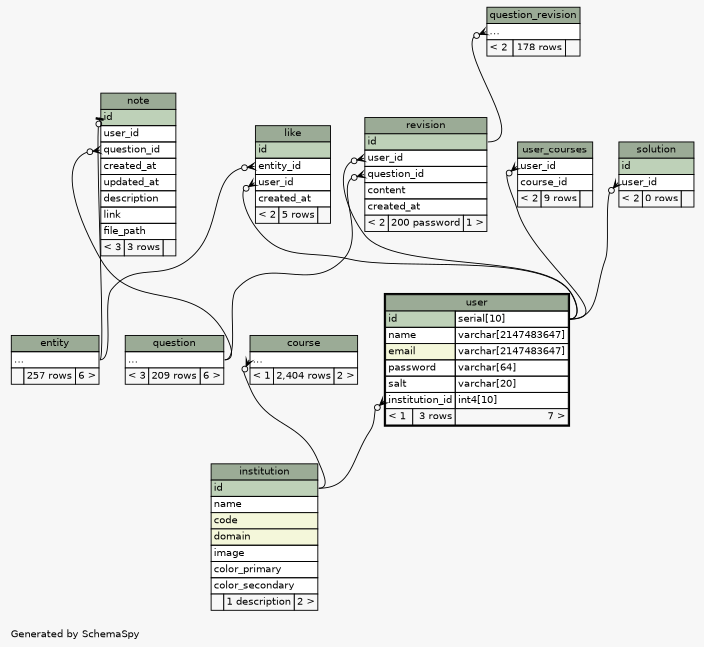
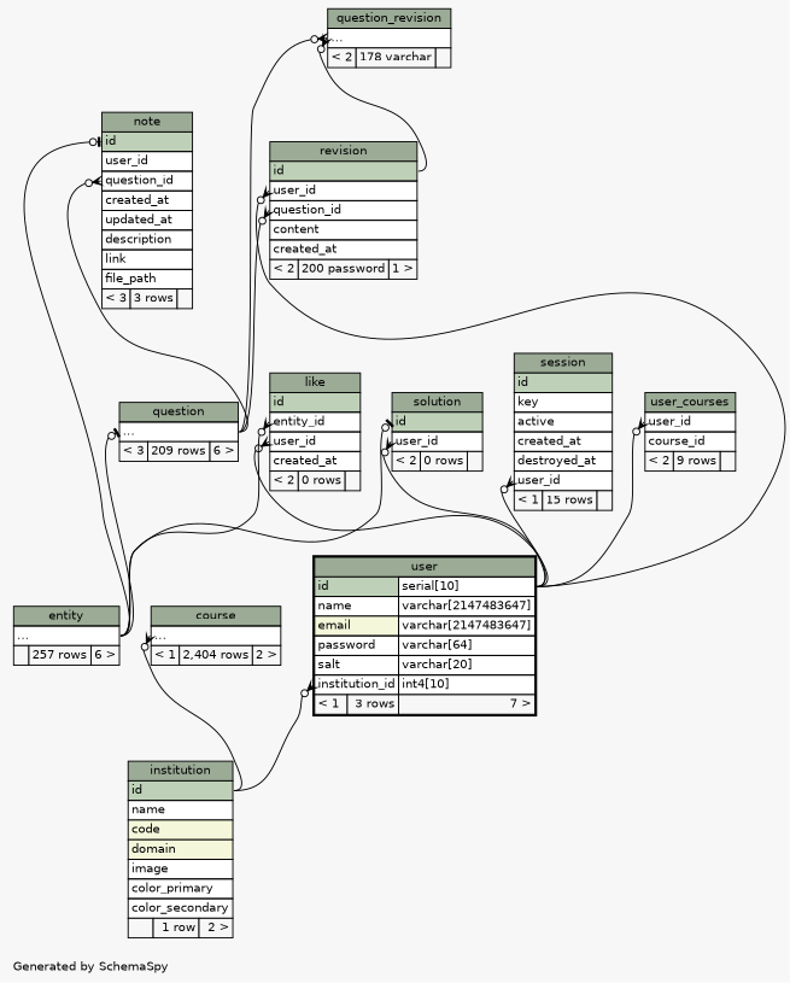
  digraph {
    bgcolor="#f7f7f7"
    fontname=Helvetica
    fontsize=11
    label="\nGenerated by SchemaSpy"
    labeljust=l
    nodesep=0.18
    rankdir=TB
    ranksep=0.46
    node [fontname=Helvetica fontsize=11 shape=plaintext]
    edge [arrowhead=none arrowsize=0.8 arrowtail=crowodot dir=back headport="elipses:e" tailport="user_id:w"]
    n1 [label=<     <TABLE BORDER="0" CELLBORDER="1" CELLSPACING="0" BGCOLOR="#ffffff">       <TR><TD COLSPAN="3" BGCOLOR="#9bab96" ALIGN="CENTER">entity</TD></TR>       <TR><TD PORT="elipses" COLSPAN="3" ALIGN="LEFT">...</TD></TR>       <TR><TD ALIGN="LEFT" BGCOLOR="#f7f7f7">  </TD><TD ALIGN="RIGHT" BGCOLOR="#f7f7f7">257 rows</TD><TD ALIGN="RIGHT" BGCOLOR="#f7f7f7">6 &gt;</TD></TR>     </TABLE>>]
    n2 [label=<     <TABLE BORDER="2" CELLBORDER="1" CELLSPACING="0" BGCOLOR="#ffffff">       <TR><TD COLSPAN="3" BGCOLOR="#9bab96" ALIGN="CENTER">user</TD></TR>       <TR><TD PORT="id" COLSPAN="2" BGCOLOR="#bed1b8" ALIGN="LEFT">id</TD><TD PORT="id.type" ALIGN="LEFT">serial[10]</TD></TR>       <TR><TD PORT="name" COLSPAN="2" ALIGN="LEFT">name</TD><TD PORT="name.type" ALIGN="LEFT">varchar[2147483647]</TD></TR>       <TR><TD PORT="email" COLSPAN="2" BGCOLOR="#f4f7da" ALIGN="LEFT">email</TD><TD PORT="email.type" ALIGN="LEFT">varchar[2147483647]</TD></TR>       <TR><TD PORT="password" COLSPAN="2" ALIGN="LEFT">password</TD><TD PORT="password.type" ALIGN="LEFT">varchar[64]</TD></TR>       <TR><TD PORT="salt" COLSPAN="2" ALIGN="LEFT">salt</TD><TD PORT="salt.type" ALIGN="LEFT">varchar[20]</TD></TR>       <TR><TD PORT="institution_id" COLSPAN="2" ALIGN="LEFT">institution_id</TD><TD PORT="institution_id.type" ALIGN="LEFT">int4[10]</TD></TR>       <TR><TD ALIGN="LEFT" BGCOLOR="#f7f7f7">&lt; 1</TD><TD ALIGN="RIGHT" BGCOLOR="#f7f7f7">3 rows</TD><TD ALIGN="RIGHT" BGCOLOR="#f7f7f7">7 &gt;</TD></TR>     </TABLE>>]
-   n3 [label=<     <TABLE BORDER="0" CELLBORDER="1" CELLSPACING="0" BGCOLOR="#ffffff">       <TR><TD COLSPAN="3" BGCOLOR="#9bab96" ALIGN="CENTER">institution</TD></TR>       <TR><TD PORT="id" COLSPAN="3" BGCOLOR="#bed1b8" ALIGN="LEFT">id</TD></TR>       <TR><TD PORT="name" COLSPAN="3" ALIGN="LEFT">name</TD></TR>       <TR><TD PORT="code" COLSPAN="3" BGCOLOR="#f4f7da" ALIGN="LEFT">code</TD></TR>       <TR><TD PORT="domain" COLSPAN="3" BGCOLOR="#f4f7da" ALIGN="LEFT">domain</TD></TR>       <TR><TD PORT="image" COLSPAN="3" ALIGN="LEFT">image</TD></TR>       <TR><TD PORT="color_primary" COLSPAN="3" ALIGN="LEFT">color_primary</TD></TR>       <TR><TD PORT="color_secondary" COLSPAN="3" ALIGN="LEFT">color_secondary</TD></TR>       <TR><TD ALIGN="LEFT" BGCOLOR="#f7f7f7">  </TD><TD ALIGN="RIGHT" BGCOLOR="#f7f7f7">1 description</TD><TD ALIGN="RIGHT" BGCOLOR="#f7f7f7">2 &gt;</TD></TR>     </TABLE>>]
+   n3 [label=<     <TABLE BORDER="0" CELLBORDER="1" CELLSPACING="0" BGCOLOR="#ffffff">       <TR><TD COLSPAN="3" BGCOLOR="#9bab96" ALIGN="CENTER">institution</TD></TR>       <TR><TD PORT="id" COLSPAN="3" BGCOLOR="#bed1b8" ALIGN="LEFT">id</TD></TR>       <TR><TD PORT="name" COLSPAN="3" ALIGN="LEFT">name</TD></TR>       <TR><TD PORT="code" COLSPAN="3" BGCOLOR="#f4f7da" ALIGN="LEFT">code</TD></TR>       <TR><TD PORT="domain" COLSPAN="3" BGCOLOR="#f4f7da" ALIGN="LEFT">domain</TD></TR>       <TR><TD PORT="image" COLSPAN="3" ALIGN="LEFT">image</TD></TR>       <TR><TD PORT="color_primary" COLSPAN="3" ALIGN="LEFT">color_primary</TD></TR>       <TR><TD PORT="color_secondary" COLSPAN="3" ALIGN="LEFT">color_secondary</TD></TR>       <TR><TD ALIGN="LEFT" BGCOLOR="#f7f7f7">  </TD><TD ALIGN="RIGHT" BGCOLOR="#f7f7f7">1 row</TD><TD ALIGN="RIGHT" BGCOLOR="#f7f7f7">2 &gt;</TD></TR>     </TABLE>>]
    n4 [label=<     <TABLE BORDER="0" CELLBORDER="1" CELLSPACING="0" BGCOLOR="#ffffff">       <TR><TD COLSPAN="3" BGCOLOR="#9bab96" ALIGN="CENTER">course</TD></TR>       <TR><TD PORT="elipses" COLSPAN="3" ALIGN="LEFT">...</TD></TR>       <TR><TD ALIGN="LEFT" BGCOLOR="#f7f7f7">&lt; 1</TD><TD ALIGN="RIGHT" BGCOLOR="#f7f7f7">2,404 rows</TD><TD ALIGN="RIGHT" BGCOLOR="#f7f7f7">2 &gt;</TD></TR>     </TABLE>>]
-   n5 [label=<     <TABLE BORDER="0" CELLBORDER="1" CELLSPACING="0" BGCOLOR="#ffffff">       <TR><TD COLSPAN="3" BGCOLOR="#9bab96" ALIGN="CENTER">like</TD></TR>       <TR><TD PORT="id" COLSPAN="3" BGCOLOR="#bed1b8" ALIGN="LEFT">id</TD></TR>       <TR><TD PORT="entity_id" COLSPAN="3" ALIGN="LEFT">entity_id</TD></TR>       <TR><TD PORT="user_id" COLSPAN="3" ALIGN="LEFT">user_id</TD></TR>       <TR><TD PORT="created_at" COLSPAN="3" ALIGN="LEFT">created_at</TD></TR>       <TR><TD ALIGN="LEFT" BGCOLOR="#f7f7f7">&lt; 2</TD><TD ALIGN="RIGHT" BGCOLOR="#f7f7f7">5 rows</TD><TD ALIGN="RIGHT" BGCOLOR="#f7f7f7">  </TD></TR>     </TABLE>>]
+   n5 [label=<     <TABLE BORDER="0" CELLBORDER="1" CELLSPACING="0" BGCOLOR="#ffffff">       <TR><TD COLSPAN="3" BGCOLOR="#9bab96" ALIGN="CENTER">like</TD></TR>       <TR><TD PORT="id" COLSPAN="3" BGCOLOR="#bed1b8" ALIGN="LEFT">id</TD></TR>       <TR><TD PORT="entity_id" COLSPAN="3" ALIGN="LEFT">entity_id</TD></TR>       <TR><TD PORT="user_id" COLSPAN="3" ALIGN="LEFT">user_id</TD></TR>       <TR><TD PORT="created_at" COLSPAN="3" ALIGN="LEFT">created_at</TD></TR>       <TR><TD ALIGN="LEFT" BGCOLOR="#f7f7f7">&lt; 2</TD><TD ALIGN="RIGHT" BGCOLOR="#f7f7f7">0 rows</TD><TD ALIGN="RIGHT" BGCOLOR="#f7f7f7">  </TD></TR>     </TABLE>>]
    n6 [label=<     <TABLE BORDER="0" CELLBORDER="1" CELLSPACING="0" BGCOLOR="#ffffff">       <TR><TD COLSPAN="3" BGCOLOR="#9bab96" ALIGN="CENTER">note</TD></TR>       <TR><TD PORT="id" COLSPAN="3" BGCOLOR="#bed1b8" ALIGN="LEFT">id</TD></TR>       <TR><TD PORT="user_id" COLSPAN="3" ALIGN="LEFT">user_id</TD></TR>       <TR><TD PORT="question_id" COLSPAN="3" ALIGN="LEFT">question_id</TD></TR>       <TR><TD PORT="created_at" COLSPAN="3" ALIGN="LEFT">created_at</TD></TR>       <TR><TD PORT="updated_at" COLSPAN="3" ALIGN="LEFT">updated_at</TD></TR>       <TR><TD PORT="description" COLSPAN="3" ALIGN="LEFT">description</TD></TR>       <TR><TD PORT="link" COLSPAN="3" ALIGN="LEFT">link</TD></TR>       <TR><TD PORT="file_path" COLSPAN="3" ALIGN="LEFT">file_path</TD></TR>       <TR><TD ALIGN="LEFT" BGCOLOR="#f7f7f7">&lt; 3</TD><TD ALIGN="RIGHT" BGCOLOR="#f7f7f7">3 rows</TD><TD ALIGN="RIGHT" BGCOLOR="#f7f7f7">  </TD></TR>     </TABLE>>]
    n7 [label=<     <TABLE BORDER="0" CELLBORDER="1" CELLSPACING="0" BGCOLOR="#ffffff">       <TR><TD COLSPAN="3" BGCOLOR="#9bab96" ALIGN="CENTER">question</TD></TR>       <TR><TD PORT="elipses" COLSPAN="3" ALIGN="LEFT">...</TD></TR>       <TR><TD ALIGN="LEFT" BGCOLOR="#f7f7f7">&lt; 3</TD><TD ALIGN="RIGHT" BGCOLOR="#f7f7f7">209 rows</TD><TD ALIGN="RIGHT" BGCOLOR="#f7f7f7">6 &gt;</TD></TR>     </TABLE>>]
-   n8 [label=<     <TABLE BORDER="0" CELLBORDER="1" CELLSPACING="0" BGCOLOR="#ffffff">       <TR><TD COLSPAN="3" BGCOLOR="#9bab96" ALIGN="CENTER">question_revision</TD></TR>       <TR><TD PORT="elipses" COLSPAN="3" ALIGN="LEFT">...</TD></TR>       <TR><TD ALIGN="LEFT" BGCOLOR="#f7f7f7">&lt; 2</TD><TD ALIGN="RIGHT" BGCOLOR="#f7f7f7">178 rows</TD><TD ALIGN="RIGHT" BGCOLOR="#f7f7f7">  </TD></TR>     </TABLE>>]
+   n8 [label=<     <TABLE BORDER="0" CELLBORDER="1" CELLSPACING="0" BGCOLOR="#ffffff">       <TR><TD COLSPAN="3" BGCOLOR="#9bab96" ALIGN="CENTER">question_revision</TD></TR>       <TR><TD PORT="elipses" COLSPAN="3" ALIGN="LEFT">...</TD></TR>       <TR><TD ALIGN="LEFT" BGCOLOR="#f7f7f7">&lt; 2</TD><TD ALIGN="RIGHT" BGCOLOR="#f7f7f7">178 varchar</TD><TD ALIGN="RIGHT" BGCOLOR="#f7f7f7">  </TD></TR>     </TABLE>>]
    n9 [label=<     <TABLE BORDER="0" CELLBORDER="1" CELLSPACING="0" BGCOLOR="#ffffff">       <TR><TD COLSPAN="3" BGCOLOR="#9bab96" ALIGN="CENTER">revision</TD></TR>       <TR><TD PORT="id" COLSPAN="3" BGCOLOR="#bed1b8" ALIGN="LEFT">id</TD></TR>       <TR><TD PORT="user_id" COLSPAN="3" ALIGN="LEFT">user_id</TD></TR>       <TR><TD PORT="question_id" COLSPAN="3" ALIGN="LEFT">question_id</TD></TR>       <TR><TD PORT="content" COLSPAN="3" ALIGN="LEFT">content</TD></TR>       <TR><TD PORT="created_at" COLSPAN="3" ALIGN="LEFT">created_at</TD></TR>       <TR><TD ALIGN="LEFT" BGCOLOR="#f7f7f7">&lt; 2</TD><TD ALIGN="RIGHT" BGCOLOR="#f7f7f7">200 password</TD><TD ALIGN="RIGHT" BGCOLOR="#f7f7f7">1 &gt;</TD></TR>     </TABLE>>]
+   n10 [label=<     <TABLE BORDER="0" CELLBORDER="1" CELLSPACING="0" BGCOLOR="#ffffff">       <TR><TD COLSPAN="3" BGCOLOR="#9bab96" ALIGN="CENTER">session</TD></TR>       <TR><TD PORT="id" COLSPAN="3" BGCOLOR="#bed1b8" ALIGN="LEFT">id</TD></TR>       <TR><TD PORT="key" COLSPAN="3" ALIGN="LEFT">key</TD></TR>       <TR><TD PORT="active" COLSPAN="3" ALIGN="LEFT">active</TD></TR>       <TR><TD PORT="created_at" COLSPAN="3" ALIGN="LEFT">created_at</TD></TR>       <TR><TD PORT="destroyed_at" COLSPAN="3" ALIGN="LEFT">destroyed_at</TD></TR>       <TR><TD PORT="user_id" COLSPAN="3" ALIGN="LEFT">user_id</TD></TR>       <TR><TD ALIGN="LEFT" BGCOLOR="#f7f7f7">&lt; 1</TD><TD ALIGN="RIGHT" BGCOLOR="#f7f7f7">15 rows</TD><TD ALIGN="RIGHT" BGCOLOR="#f7f7f7">  </TD></TR>     </TABLE>>]
    n11 [label=<     <TABLE BORDER="0" CELLBORDER="1" CELLSPACING="0" BGCOLOR="#ffffff">       <TR><TD COLSPAN="3" BGCOLOR="#9bab96" ALIGN="CENTER">solution</TD></TR>       <TR><TD PORT="id" COLSPAN="3" BGCOLOR="#bed1b8" ALIGN="LEFT">id</TD></TR>       <TR><TD PORT="user_id" COLSPAN="3" ALIGN="LEFT">user_id</TD></TR>       <TR><TD ALIGN="LEFT" BGCOLOR="#f7f7f7">&lt; 2</TD><TD ALIGN="RIGHT" BGCOLOR="#f7f7f7">0 rows</TD><TD ALIGN="RIGHT" BGCOLOR="#f7f7f7">  </TD></TR>     </TABLE>>]
    n12 [label=<     <TABLE BORDER="0" CELLBORDER="1" CELLSPACING="0" BGCOLOR="#ffffff">       <TR><TD COLSPAN="3" BGCOLOR="#9bab96" ALIGN="CENTER">user_courses</TD></TR>       <TR><TD PORT="user_id" COLSPAN="3" ALIGN="LEFT">user_id</TD></TR>       <TR><TD PORT="course_id" COLSPAN="3" ALIGN="LEFT">course_id</TD></TR>       <TR><TD ALIGN="LEFT" BGCOLOR="#f7f7f7">&lt; 2</TD><TD ALIGN="RIGHT" BGCOLOR="#f7f7f7">9 rows</TD><TD ALIGN="RIGHT" BGCOLOR="#f7f7f7">  </TD></TR>     </TABLE>>]
    n2 -> n3 [headport="id:e" tailport="institution_id:w"]
    n4 -> n3 [headport="id:e" tailport="elipses:w"]
    n5 -> n1 [tailport="entity_id:w"]
    n5 -> n2 [headport="id.type:e"]
    n6 -> n1 [arrowtail=teeodot tailport="id:w"]
    n6 -> n7 [tailport="question_id:w"]
+   n7 -> n1 [arrowtail=teeodot tailport="elipses:w"]
+   n8 -> n7 [tailport="elipses:w"]
    n8 -> n9 [headport="id:e" tailport="elipses:w"]
    n9 -> n2 [headport="id.type:e"]
    n9 -> n7 [tailport="question_id:w"]
+   n10 -> n2 [headport="id.type:e"]
+   n11 -> n1 [arrowtail=teeodot tailport="id:w"]
    n11 -> n2 [headport="id.type:e"]
    n12 -> n2 [headport="id.type:e"]
  }
